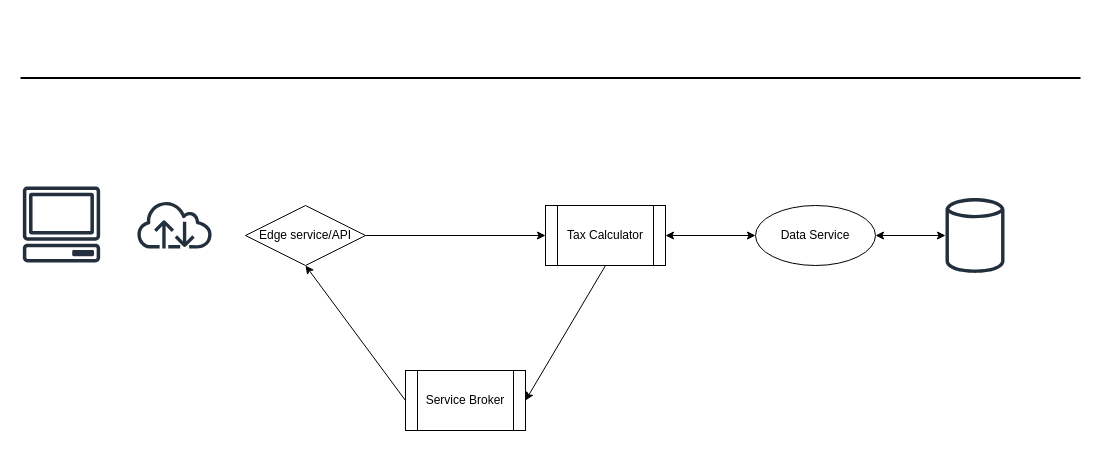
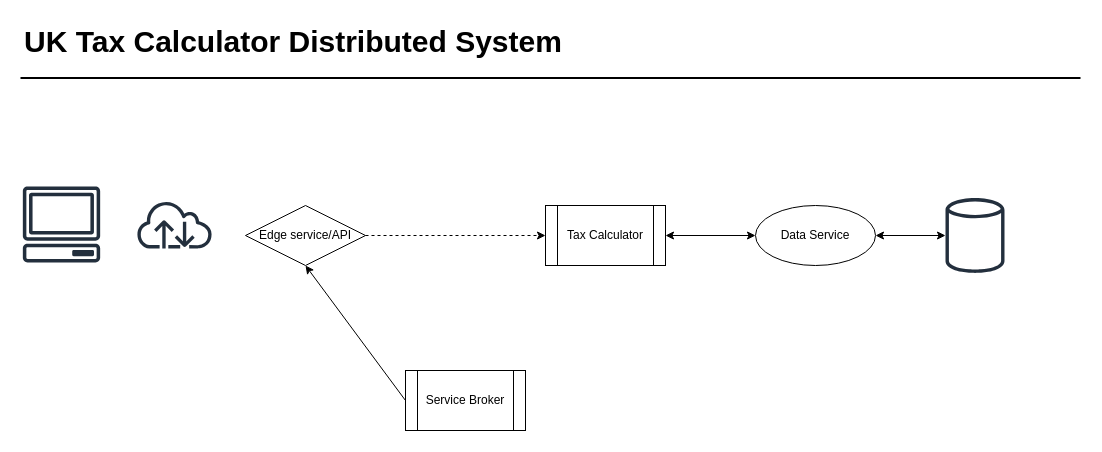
  <mxCell id="0" />
  <mxCell id="1" parent="0" />
+ <mxCell id="2" value="UK Tax Calculator Distributed System" style="text;html=1;resizable=0;points=[];autosize=1;align=left;verticalAlign=top;spacingTop=-4;fontSize=30;fontStyle=1" parent="1" vertex="1"><mxGeometry x="21.5" y="20.5" width="560" height="40" as="geometry" /></mxCell>
  <mxCell id="3" value="" style="line;strokeWidth=2;html=1;fontSize=14;" parent="1" vertex="1"><mxGeometry x="20" y="72.5" width="1060" height="10" as="geometry" /></mxCell>
  <mxCell id="4" value="" style="sketch=0;outlineConnect=0;fontColor=#232F3E;gradientColor=none;fillColor=#232F3D;strokeColor=none;dashed=0;verticalLabelPosition=bottom;verticalAlign=top;align=center;html=1;fontSize=12;fontStyle=0;aspect=fixed;pointerEvents=1;shape=mxgraph.aws4.client;" vertex="1" parent="1"><mxGeometry x="22" y="186" width="78" height="76" as="geometry" /></mxCell>
  <mxCell id="5" value="" style="sketch=0;outlineConnect=0;fontColor=#232F3E;gradientColor=none;fillColor=#232F3D;strokeColor=none;dashed=0;verticalLabelPosition=bottom;verticalAlign=top;align=center;html=1;fontSize=12;fontStyle=0;aspect=fixed;pointerEvents=1;shape=mxgraph.aws4.generic_database;" vertex="1" parent="1"><mxGeometry x="945" y="196" width="59" height="78" as="geometry" /></mxCell>
  <mxCell id="6" value="" style="sketch=0;outlineConnect=0;fontColor=#232F3E;gradientColor=none;fillColor=#232F3D;strokeColor=none;dashed=0;verticalLabelPosition=bottom;verticalAlign=top;align=center;html=1;fontSize=12;fontStyle=0;aspect=fixed;pointerEvents=1;shape=mxgraph.aws4.internet;" vertex="1" parent="1"><mxGeometry x="135" y="200" width="78" height="48" as="geometry" /></mxCell>
  <mxCell id="7" value="Service Broker" style="shape=process;whiteSpace=wrap;html=1;backgroundOutline=1;" vertex="1" parent="1"><mxGeometry x="405" y="370" width="120" height="60" as="geometry" /></mxCell>
  <mxCell id="8" value="Data Service" style="ellipse;whiteSpace=wrap;html=1;" vertex="1" parent="1"><mxGeometry x="755" y="205" width="120" height="60" as="geometry" /></mxCell>
  <mxCell id="9" value="Edge service/API" style="rhombus;whiteSpace=wrap;html=1;" vertex="1" parent="1"><mxGeometry x="245" y="205" width="120" height="60" as="geometry" /></mxCell>
  <mxCell id="10" value="Tax Calculator" style="shape=process;whiteSpace=wrap;html=1;backgroundOutline=1;" vertex="1" parent="1"><mxGeometry x="545" y="205" width="120" height="60" as="geometry" /></mxCell>
- <mxCell id="11" value="" style="endArrow=classic;html=1;rounded=0;exitX=1;exitY=0.5;exitDx=0;exitDy=0;entryX=0;entryY=0.5;entryDx=0;entryDy=0;" edge="1" parent="1" source="9" target="10"><mxGeometry width="50" height="50" relative="1" as="geometry"><mxPoint x="385" y="266" as="sourcePoint" /><mxPoint x="485" y="235" as="targetPoint" /></mxGeometry></mxCell>
+ <mxCell id="11" value="" style="endArrow=classic;html=1;rounded=0;exitX=1;exitY=0.5;exitDx=0;exitDy=0;entryX=0;entryY=0.5;entryDx=0;entryDy=0;dashed=1;" edge="1" parent="1" source="9" target="10"><mxGeometry width="50" height="50" relative="1" as="geometry"><mxPoint x="385" y="266" as="sourcePoint" /><mxPoint x="485" y="235" as="targetPoint" /></mxGeometry></mxCell>
  <mxCell id="12" value="" style="endArrow=classic;html=1;rounded=0;exitX=1;exitY=0.5;exitDx=0;exitDy=0;entryX=0;entryY=0.5;entryDx=0;entryDy=0;startArrow=classic;startFill=1;" edge="1" parent="1" source="10" target="8"><mxGeometry width="50" height="50" relative="1" as="geometry"><mxPoint x="645" y="266" as="sourcePoint" /><mxPoint x="695" y="216" as="targetPoint" /></mxGeometry></mxCell>
  <mxCell id="13" value="" style="endArrow=classic;startArrow=classic;html=1;rounded=0;exitX=1;exitY=0.5;exitDx=0;exitDy=0;" edge="1" parent="1" source="8" target="5"><mxGeometry width="50" height="50" relative="1" as="geometry"><mxPoint x="885" y="256" as="sourcePoint" /><mxPoint x="935" y="206" as="targetPoint" /></mxGeometry></mxCell>
- <mxCell id="14" value="" style="endArrow=classic;html=1;rounded=0;exitX=0.5;exitY=1;exitDx=0;exitDy=0;entryX=1;entryY=0.5;entryDx=0;entryDy=0;" edge="1" parent="1" source="10" target="7"><mxGeometry width="50" height="50" relative="1" as="geometry"><mxPoint x="575" y="356" as="sourcePoint" /><mxPoint x="625" y="306" as="targetPoint" /></mxGeometry></mxCell>
  <mxCell id="15" value="" style="endArrow=classic;html=1;rounded=0;entryX=0.5;entryY=1;entryDx=0;entryDy=0;exitX=0;exitY=0.5;exitDx=0;exitDy=0;" edge="1" parent="1" source="7" target="9"><mxGeometry width="50" height="50" relative="1" as="geometry"><mxPoint x="295" y="346" as="sourcePoint" /><mxPoint x="345" y="296" as="targetPoint" /></mxGeometry></mxCell>
